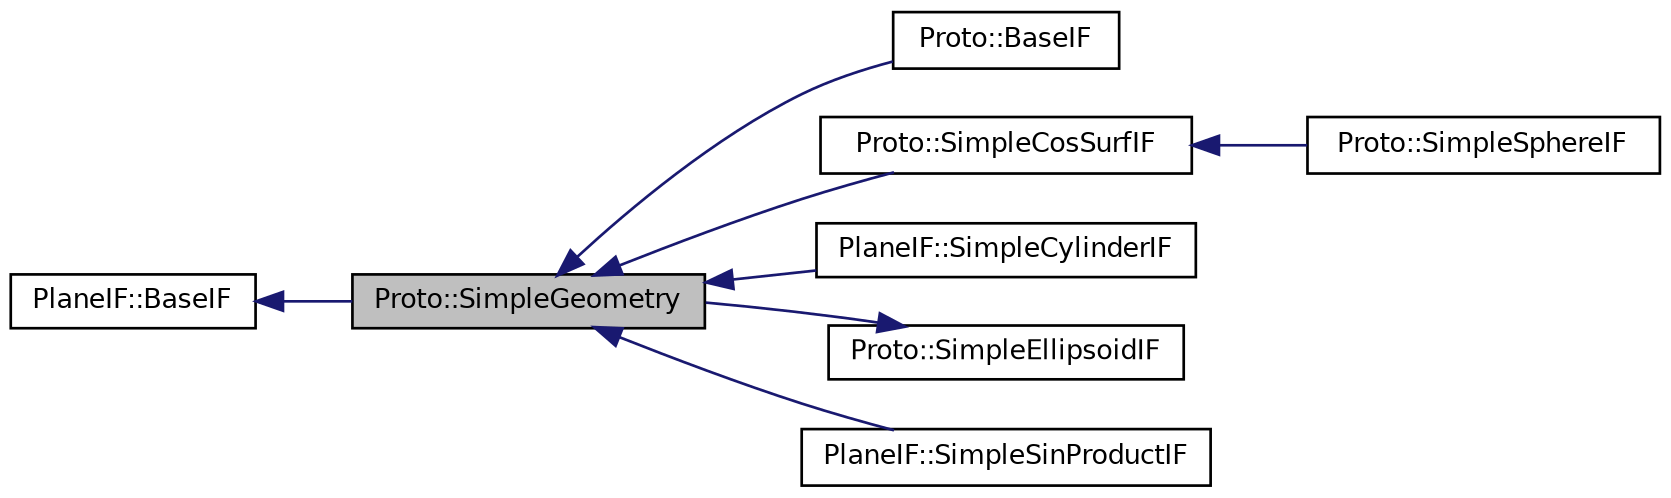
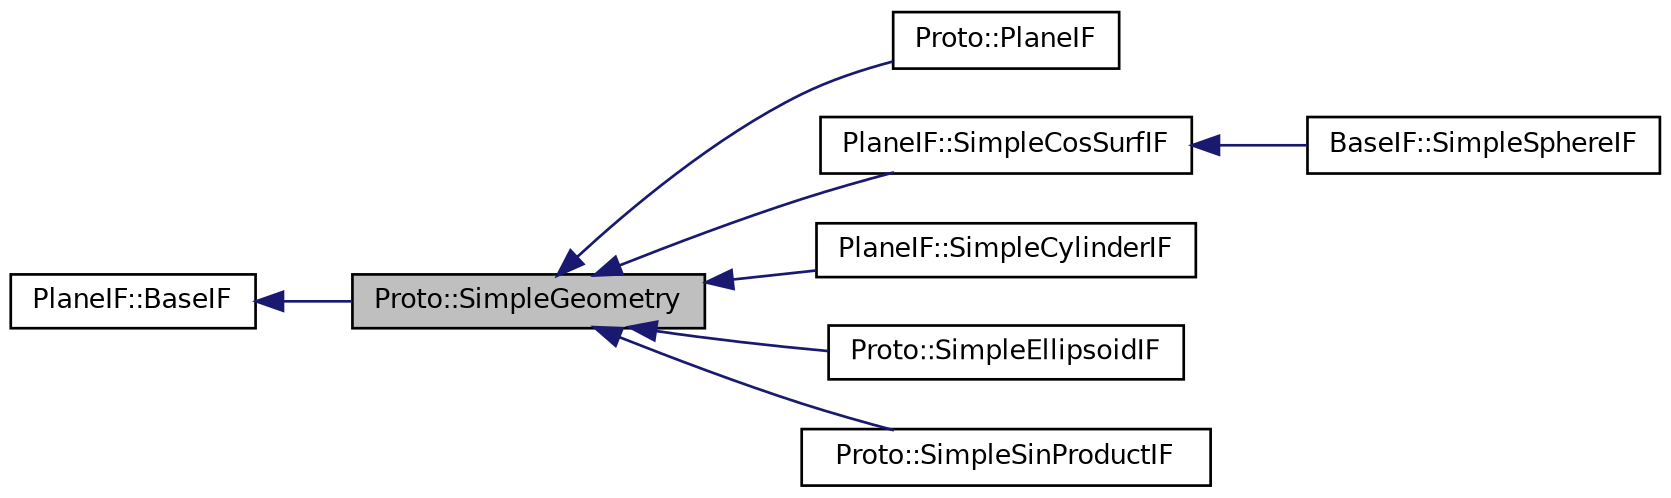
  digraph {
    rankdir=LR
    node [color=black fillcolor=white fontname=Helvetica fontsize=10 shape=record style=filled]
    edge [color=midnightblue dir=back fontname=Helvetica fontsize=10 labelfontname=Helvetica labelfontsize=10 style=solid]
    n1 [fillcolor=grey75 fontcolor=black height=0.2 label="Proto::SimpleGeometry" width=0.4]
-   n2 [height=0.2 label="Proto::BaseIF" width=0.4]
-   n3 [height=0.2 label="Proto::SimpleCosSurfIF" width=0.4]
+   n2 [height=0.2 label="Proto::PlaneIF" width=0.4]
+   n3 [height=0.2 label="PlaneIF::SimpleCosSurfIF" width=0.4]
    n4 [height=0.2 label="PlaneIF::SimpleCylinderIF" width=0.4]
    n5 [height=0.2 label="Proto::SimpleEllipsoidIF" width=0.4]
-   n6 [height=0.2 label="PlaneIF::SimpleSinProductIF" width=0.4]
-   n7 [height=0.2 label="Proto::SimpleSphereIF" width=0.4]
+   n6 [height=0.2 label="Proto::SimpleSinProductIF" width=0.4]
+   n7 [height=0.2 label="BaseIF::SimpleSphereIF" width=0.4]
    n8 [height=0.2 label="PlaneIF::BaseIF" width=0.4]
    n1 -> n2
    n1 -> n3
    n1 -> n4
-   n5 -> n1
+   n1 -> n5
    n1 -> n6
    n3 -> n7
    n8 -> n1
  }
